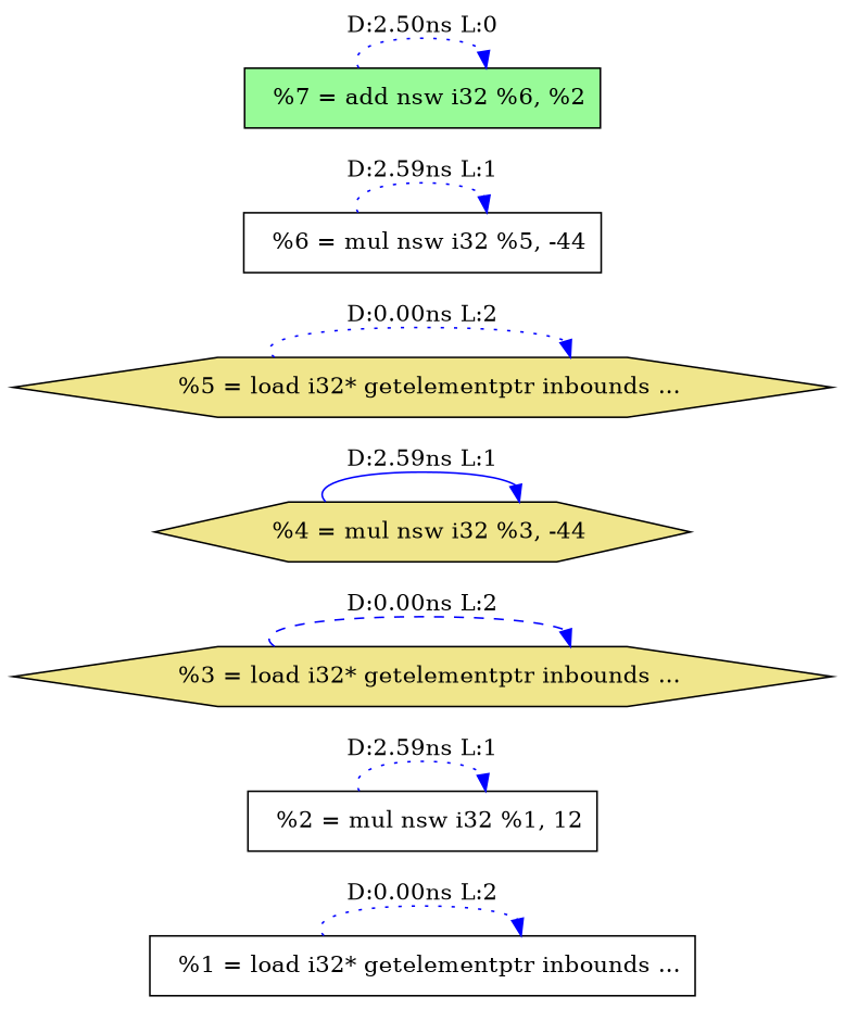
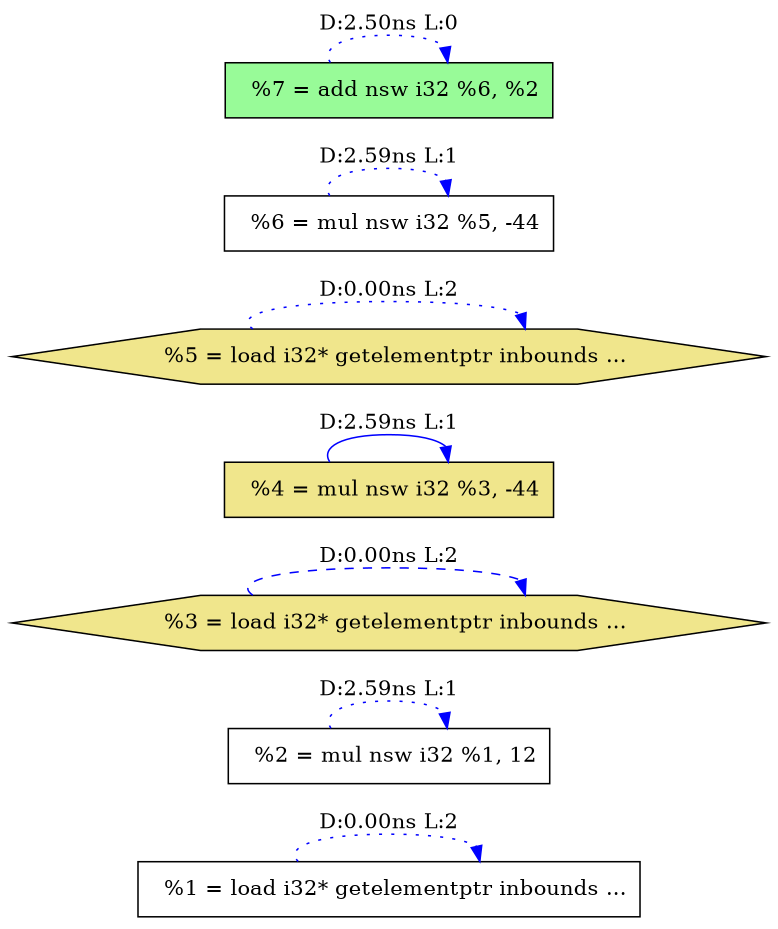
  digraph {
    rankdir=LR
    node [fillcolor=white shape=box style=filled]
    edge [color=blue style=dotted]
    n1 [label="  %1 = load i32* getelementptr inbounds ..."]
    n2 [label="  %2 = mul nsw i32 %1, 12"]
    n3 [fillcolor=khaki label="  %3 = load i32* getelementptr inbounds ..." shape=hexagon]
-   n4 [fillcolor=khaki label="  %4 = mul nsw i32 %3, -44" shape=hexagon]
+   n4 [fillcolor=khaki label="  %4 = mul nsw i32 %3, -44"]
    n5 [fillcolor=khaki label="  %5 = load i32* getelementptr inbounds ..." shape=hexagon]
    n6 [label="  %6 = mul nsw i32 %5, -44"]
    n7 [fillcolor=palegreen label="  %7 = add nsw i32 %6, %2"]
    n1 -> n1 [label="D:0.00ns L:2"]
    n2 -> n2 [label="D:2.59ns L:1"]
    n3 -> n3 [label="D:0.00ns L:2" style=dashed]
    n4 -> n4 [label="D:2.59ns L:1" style=solid]
    n5 -> n5 [label="D:0.00ns L:2"]
    n6 -> n6 [label="D:2.59ns L:1"]
    n7 -> n7 [label="D:2.50ns L:0"]
  }
